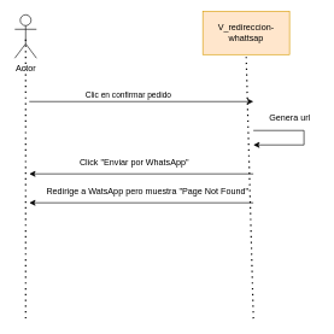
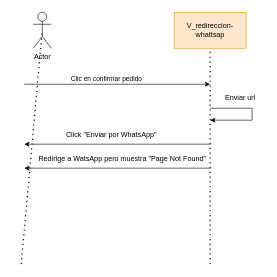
  <mxCell id="0" />
  <mxCell id="1" parent="0" />
- <mxCell id="2" value="V_redireccion-whattsap" style="rounded=0;whiteSpace=wrap;html=1;fillColor=#ffe6cc;strokeColor=#d79b00;" vertex="1" parent="1"><mxGeometry x="280" y="15" width="120" height="60" as="geometry" /></mxCell>
- <mxCell id="3" value="Actor" style="shape=umlActor;verticalLabelPosition=bottom;verticalAlign=top;html=1;outlineConnect=0;" vertex="1" parent="1"><mxGeometry x="20" y="20" width="30" height="60" as="geometry" /></mxCell>
+ <mxCell id="2" value="V_redireccion-whattsap" style="rounded=0;whiteSpace=wrap;html=1;fillColor=#ffe6cc;strokeColor=#d79b00;" vertex="1" parent="1"><mxGeometry x="290" y="20" width="120" height="60" as="geometry" /></mxCell>
+ <mxCell id="3" value="Actor" style="shape=umlActor;verticalLabelPosition=bottom;verticalAlign=top;html=1;outlineConnect=0;" vertex="1" parent="1"><mxGeometry x="55" y="20" width="30" height="60" as="geometry" /></mxCell>
  <mxCell id="4" style="edgeStyle=orthogonalEdgeStyle;rounded=0;orthogonalLoop=1;jettySize=auto;html=1;exitX=0.5;exitY=1;exitDx=0;exitDy=0;" edge="1" parent="1" source="2" target="2"><mxGeometry relative="1" as="geometry" /></mxCell>
  <mxCell id="5" value="" style="endArrow=classic;html=1;rounded=0;" edge="1" parent="1"><mxGeometry width="50" height="50" relative="1" as="geometry"><mxPoint x="40" y="140" as="sourcePoint" /><mxPoint x="350" y="140" as="targetPoint" /></mxGeometry></mxCell>
  <mxCell id="6" value="Clic en confirmar pedido" style="edgeLabel;html=1;align=center;verticalAlign=middle;resizable=0;points=[];" connectable="0" vertex="1" parent="5"><mxGeometry x="-0.176" y="4" relative="1" as="geometry"><mxPoint x="8" y="-6" as="offset" /></mxGeometry></mxCell>
  <mxCell id="7" value="" style="endArrow=none;dashed=1;html=1;dashPattern=1 3;strokeWidth=2;rounded=0;entryX=0.5;entryY=1;entryDx=0;entryDy=0;" edge="1" parent="1" target="2"><mxGeometry width="50" height="50" relative="1" as="geometry"><mxPoint x="350" y="440" as="sourcePoint" /><mxPoint x="660" y="240" as="targetPoint" /></mxGeometry></mxCell>
  <mxCell id="8" value="" style="endArrow=none;dashed=1;html=1;dashPattern=1 3;strokeWidth=2;rounded=0;entryX=0.5;entryY=0.5;entryDx=0;entryDy=0;entryPerimeter=0;" edge="1" parent="1" target="3"><mxGeometry width="50" height="50" relative="1" as="geometry"><mxPoint x="35" y="440" as="sourcePoint" /><mxPoint x="300" y="250" as="targetPoint" /></mxGeometry></mxCell>
  <mxCell id="9" value="" style="endArrow=classic;html=1;rounded=0;" edge="1" parent="1"><mxGeometry width="50" height="50" relative="1" as="geometry"><mxPoint x="350" y="180" as="sourcePoint" /><mxPoint x="350" y="200" as="targetPoint" /><Array as="points"><mxPoint x="420" y="180" /><mxPoint x="420" y="200" /></Array></mxGeometry></mxCell>
- <mxCell id="10" value="Genera url" style="text;html=1;align=center;verticalAlign=middle;resizable=0;points=[];autosize=1;strokeColor=none;fillColor=none;" vertex="1" parent="1"><mxGeometry x="360" y="148" width="80" height="30" as="geometry" /></mxCell>
+ <mxCell id="10" value="Enviar url" style="text;html=1;align=center;verticalAlign=middle;resizable=0;points=[];autosize=1;strokeColor=none;fillColor=none;" vertex="1" parent="1"><mxGeometry x="360" y="148" width="80" height="30" as="geometry" /></mxCell>
  <mxCell id="11" value="" style="endArrow=classic;html=1;rounded=0;" edge="1" parent="1"><mxGeometry width="50" height="50" relative="1" as="geometry"><mxPoint x="350" y="240" as="sourcePoint" /><mxPoint x="40" y="240" as="targetPoint" /></mxGeometry></mxCell>
  <mxCell id="12" value="Click &quot;Enviar por WhatsApp&quot;" style="text;html=1;align=center;verticalAlign=middle;resizable=0;points=[];autosize=1;strokeColor=none;fillColor=none;" vertex="1" parent="1"><mxGeometry x="100" y="210" width="170" height="30" as="geometry" /></mxCell>
  <mxCell id="13" value="" style="endArrow=classic;html=1;rounded=0;" edge="1" parent="1"><mxGeometry width="50" height="50" relative="1" as="geometry"><mxPoint x="350" y="280" as="sourcePoint" /><mxPoint x="40" y="280" as="targetPoint" /></mxGeometry></mxCell>
  <mxCell id="14" value="Redirige a WatsApp pero muestra &quot;Page Not Found&quot;&amp;nbsp;" style="text;html=1;align=center;verticalAlign=middle;resizable=0;points=[];autosize=1;strokeColor=none;fillColor=none;" vertex="1" parent="1"><mxGeometry x="50" y="250" width="310" height="30" as="geometry" /></mxCell>
